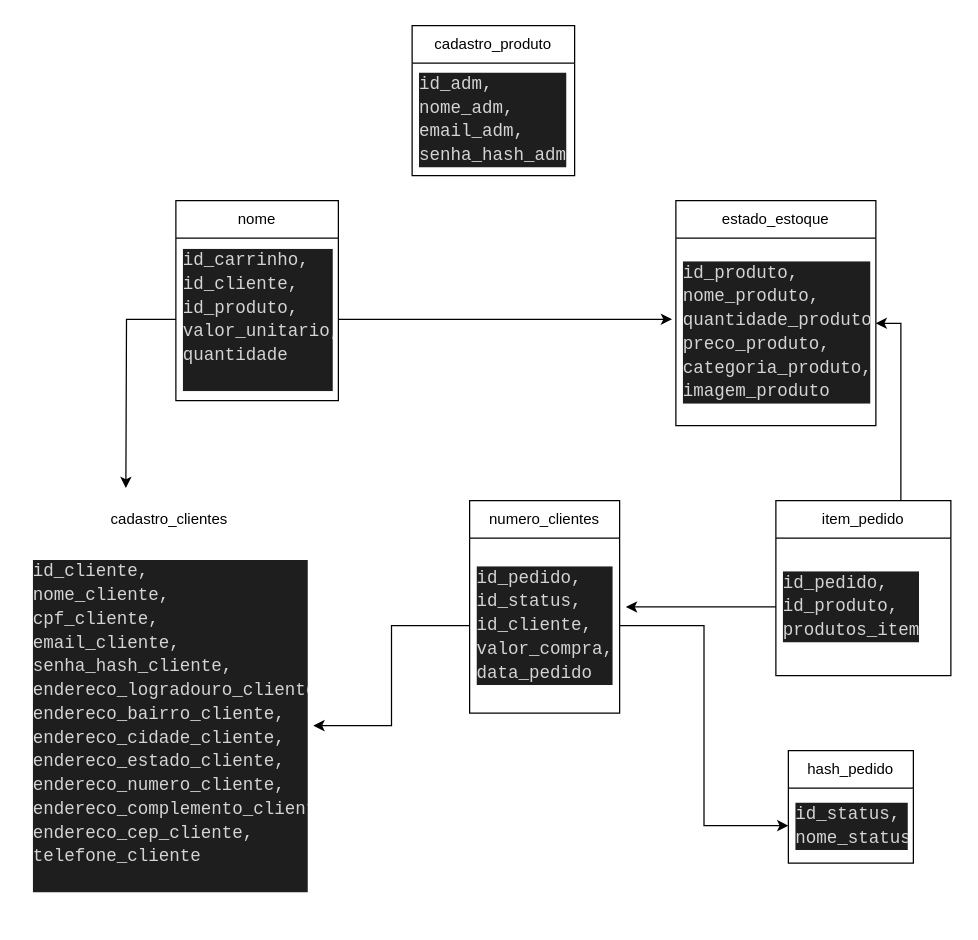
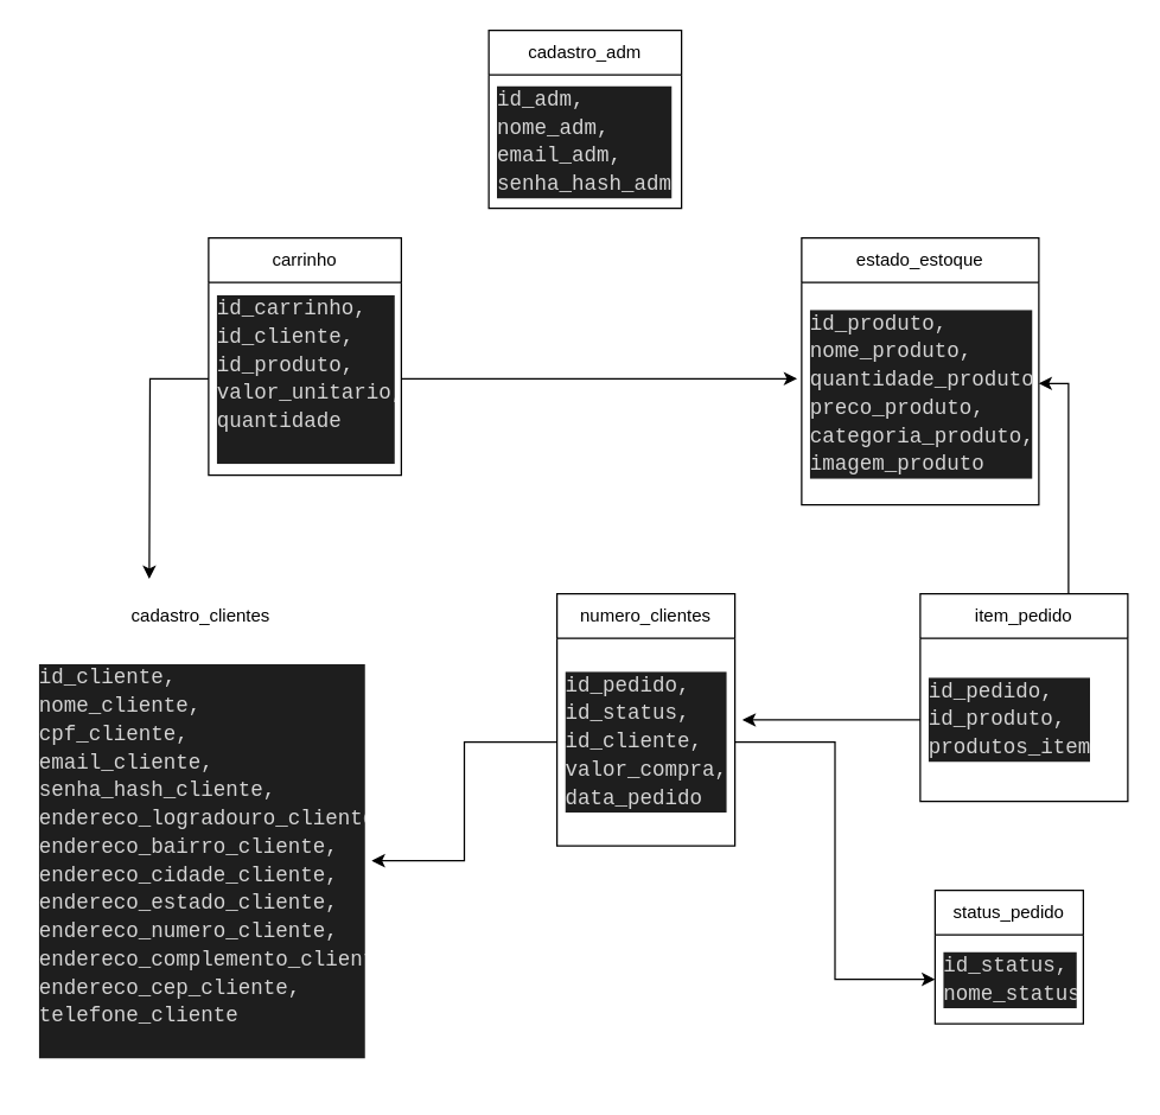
  <mxCell id="0" />
  <mxCell id="1" parent="0" />
  <mxCell id="2" value="cadastro_clientes" style="swimlane;fontStyle=0;childLayout=stackLayout;horizontal=1;startSize=30;horizontalStack=0;resizeParent=1;resizeParentMax=0;resizeLast=0;collapsible=1;marginBottom=0;whiteSpace=wrap;html=1;strokeColor=#FFFFFF;" vertex="1" parent="1"><mxGeometry x="20" y="400" width="230" height="330" as="geometry" /></mxCell>
  <mxCell id="3" value="&lt;div style=&quot;color: rgb(212, 212, 212); background-color: rgb(30, 30, 30); font-family: Consolas, &amp;quot;Courier New&amp;quot;, monospace; font-size: 14px; line-height: 19px; white-space: pre;&quot;&gt;&lt;div&gt;id_cliente,&lt;/div&gt;&lt;div&gt;nome_cliente,&lt;/div&gt;&lt;div&gt;cpf_cliente,&lt;/div&gt;&lt;div&gt;email_cliente,&lt;/div&gt;&lt;div&gt;senha_hash_cliente,&lt;/div&gt;&lt;div&gt;endereco_logradouro_cliente,&lt;/div&gt;&lt;div&gt;endereco_bairro_cliente,&lt;/div&gt;&lt;div&gt;endereco_cidade_cliente,&lt;/div&gt;&lt;div&gt;endereco_estado_cliente,&lt;/div&gt;&lt;div&gt;endereco_numero_cliente,&lt;/div&gt;&lt;div&gt;endereco_complemento_cliente,&lt;/div&gt;&lt;div&gt;endereco_cep_cliente,&lt;/div&gt;&lt;div&gt;telefone_cliente&lt;/div&gt;&lt;div&gt;&lt;br&gt;&lt;/div&gt;&lt;/div&gt;" style="text;strokeColor=none;fillColor=none;align=left;verticalAlign=middle;spacingLeft=4;spacingRight=4;overflow=hidden;points=[[0,0.5],[1,0.5]];portConstraint=eastwest;rotatable=0;whiteSpace=wrap;html=1;" vertex="1" parent="2"><mxGeometry y="30" width="230" height="300" as="geometry" /></mxCell>
- <mxCell id="4" value="cadastro_produto" style="swimlane;fontStyle=0;childLayout=stackLayout;horizontal=1;startSize=30;horizontalStack=0;resizeParent=1;resizeParentMax=0;resizeLast=0;collapsible=1;marginBottom=0;whiteSpace=wrap;html=1;" vertex="1" parent="1"><mxGeometry x="329" y="20" width="130" height="120" as="geometry" /></mxCell>
+ <mxCell id="4" value="cadastro_adm" style="swimlane;fontStyle=0;childLayout=stackLayout;horizontal=1;startSize=30;horizontalStack=0;resizeParent=1;resizeParentMax=0;resizeLast=0;collapsible=1;marginBottom=0;whiteSpace=wrap;html=1;" vertex="1" parent="1"><mxGeometry x="329" y="20" width="130" height="120" as="geometry" /></mxCell>
  <mxCell id="5" value="&lt;div style=&quot;color: rgb(212, 212, 212); background-color: rgb(30, 30, 30); font-family: Consolas, &amp;quot;Courier New&amp;quot;, monospace; font-size: 14px; line-height: 19px; white-space: pre;&quot;&gt;&lt;div&gt;id_adm,&lt;/div&gt;&lt;div&gt;nome_adm,&lt;/div&gt;&lt;div&gt;email_adm,&lt;/div&gt;&lt;div&gt;senha_hash_adm&lt;/div&gt;&lt;/div&gt;" style="text;strokeColor=none;fillColor=none;align=left;verticalAlign=middle;spacingLeft=4;spacingRight=4;overflow=hidden;points=[[0,0.5],[1,0.5]];portConstraint=eastwest;rotatable=0;whiteSpace=wrap;html=1;" vertex="1" parent="4"><mxGeometry y="30" width="130" height="90" as="geometry" /></mxCell>
  <mxCell id="6" value="estado_estoque" style="swimlane;fontStyle=0;childLayout=stackLayout;horizontal=1;startSize=30;horizontalStack=0;resizeParent=1;resizeParentMax=0;resizeLast=0;collapsible=1;marginBottom=0;whiteSpace=wrap;html=1;" vertex="1" parent="1"><mxGeometry x="540" y="160" width="160" height="180" as="geometry" /></mxCell>
  <mxCell id="7" value="&lt;div style=&quot;color: rgb(212, 212, 212); background-color: rgb(30, 30, 30); font-family: Consolas, &amp;quot;Courier New&amp;quot;, monospace; font-size: 14px; line-height: 19px; white-space: pre;&quot;&gt;&lt;div&gt;id_produto,&lt;/div&gt;&lt;div&gt;nome_produto,&lt;/div&gt;&lt;div&gt;quantidade_produto,&lt;/div&gt;&lt;div&gt;preco_produto,&lt;/div&gt;&lt;div&gt;categoria_produto,&lt;/div&gt;&lt;div&gt;imagem_produto&lt;/div&gt;&lt;/div&gt;" style="text;strokeColor=none;fillColor=none;align=left;verticalAlign=middle;spacingLeft=4;spacingRight=4;overflow=hidden;points=[[0,0.5],[1,0.5]];portConstraint=eastwest;rotatable=0;whiteSpace=wrap;html=1;" vertex="1" parent="6"><mxGeometry y="30" width="160" height="150" as="geometry" /></mxCell>
  <mxCell id="8" value="item_pedido" style="swimlane;fontStyle=0;childLayout=stackLayout;horizontal=1;startSize=30;horizontalStack=0;resizeParent=1;resizeParentMax=0;resizeLast=0;collapsible=1;marginBottom=0;whiteSpace=wrap;html=1;" vertex="1" parent="1"><mxGeometry x="620" y="400" width="140" height="140" as="geometry" /></mxCell>
  <mxCell id="9" value="&lt;div style=&quot;color: rgb(212, 212, 212); background-color: rgb(30, 30, 30); font-family: Consolas, &amp;quot;Courier New&amp;quot;, monospace; font-size: 14px; line-height: 19px; white-space: pre;&quot;&gt;&lt;div&gt;id_pedido,&lt;/div&gt;&lt;div&gt;id_produto,&lt;/div&gt;&lt;div&gt;produtos_item&lt;/div&gt;&lt;/div&gt;" style="text;strokeColor=none;fillColor=none;align=left;verticalAlign=middle;spacingLeft=4;spacingRight=4;overflow=hidden;points=[[0,0.5],[1,0.5]];portConstraint=eastwest;rotatable=0;whiteSpace=wrap;html=1;" vertex="1" parent="8"><mxGeometry y="30" width="140" height="110" as="geometry" /></mxCell>
  <mxCell id="10" value="numero_clientes" style="swimlane;fontStyle=0;childLayout=stackLayout;horizontal=1;startSize=30;horizontalStack=0;resizeParent=1;resizeParentMax=0;resizeLast=0;collapsible=1;marginBottom=0;whiteSpace=wrap;html=1;" vertex="1" parent="1"><mxGeometry x="375" y="400" width="120" height="170" as="geometry" /></mxCell>
  <mxCell id="11" value="&lt;div style=&quot;color: rgb(212, 212, 212); background-color: rgb(30, 30, 30); font-family: Consolas, &amp;quot;Courier New&amp;quot;, monospace; font-size: 14px; line-height: 19px; white-space: pre;&quot;&gt;&lt;div&gt;id_pedido,&lt;/div&gt;&lt;div&gt;id_status,&lt;/div&gt;&lt;div&gt;id_cliente,&lt;/div&gt;&lt;div&gt;valor_compra,&lt;/div&gt;&lt;div&gt;data_pedido&lt;/div&gt;&lt;/div&gt;" style="text;strokeColor=none;fillColor=none;align=left;verticalAlign=middle;spacingLeft=4;spacingRight=4;overflow=hidden;points=[[0,0.5],[1,0.5]];portConstraint=eastwest;rotatable=0;whiteSpace=wrap;html=1;" vertex="1" parent="10"><mxGeometry y="30" width="120" height="140" as="geometry" /></mxCell>
- <mxCell id="12" value="hash_pedido" style="swimlane;fontStyle=0;childLayout=stackLayout;horizontal=1;startSize=30;horizontalStack=0;resizeParent=1;resizeParentMax=0;resizeLast=0;collapsible=1;marginBottom=0;whiteSpace=wrap;html=1;" vertex="1" parent="1"><mxGeometry x="630" y="600" width="100" height="90" as="geometry" /></mxCell>
+ <mxCell id="12" value="status_pedido" style="swimlane;fontStyle=0;childLayout=stackLayout;horizontal=1;startSize=30;horizontalStack=0;resizeParent=1;resizeParentMax=0;resizeLast=0;collapsible=1;marginBottom=0;whiteSpace=wrap;html=1;" vertex="1" parent="1"><mxGeometry x="630" y="600" width="100" height="90" as="geometry" /></mxCell>
  <mxCell id="13" value="&lt;div style=&quot;color: rgb(212, 212, 212); background-color: rgb(30, 30, 30); font-family: Consolas, &amp;quot;Courier New&amp;quot;, monospace; font-size: 14px; line-height: 19px; white-space: pre;&quot;&gt;&lt;div&gt;id_status,&lt;/div&gt;&lt;div&gt;nome_status&lt;/div&gt;&lt;/div&gt;" style="text;strokeColor=none;fillColor=none;align=left;verticalAlign=middle;spacingLeft=4;spacingRight=4;overflow=hidden;points=[[0,0.5],[1,0.5]];portConstraint=eastwest;rotatable=0;whiteSpace=wrap;html=1;" vertex="1" parent="12"><mxGeometry y="30" width="100" height="60" as="geometry" /></mxCell>
- <mxCell id="14" value="nome" style="swimlane;fontStyle=0;childLayout=stackLayout;horizontal=1;startSize=30;horizontalStack=0;resizeParent=1;resizeParentMax=0;resizeLast=0;collapsible=1;marginBottom=0;whiteSpace=wrap;html=1;" vertex="1" parent="1"><mxGeometry x="140" y="160" width="130" height="160" as="geometry" /></mxCell>
+ <mxCell id="14" value="carrinho" style="swimlane;fontStyle=0;childLayout=stackLayout;horizontal=1;startSize=30;horizontalStack=0;resizeParent=1;resizeParentMax=0;resizeLast=0;collapsible=1;marginBottom=0;whiteSpace=wrap;html=1;" vertex="1" parent="1"><mxGeometry x="140" y="160" width="130" height="160" as="geometry" /></mxCell>
  <mxCell id="15" style="edgeStyle=orthogonalEdgeStyle;rounded=0;orthogonalLoop=1;jettySize=auto;html=1;" edge="1" parent="14" source="16"><mxGeometry relative="1" as="geometry"><mxPoint x="-40" y="230" as="targetPoint" /></mxGeometry></mxCell>
  <mxCell id="16" value="&lt;div style=&quot;color: rgb(212, 212, 212); background-color: rgb(30, 30, 30); font-family: Consolas, &amp;quot;Courier New&amp;quot;, monospace; font-size: 14px; line-height: 19px; white-space: pre;&quot;&gt;&lt;div&gt;id_carrinho,&lt;/div&gt;&lt;div&gt;id_cliente,&lt;/div&gt;&lt;div&gt;id_produto,&lt;/div&gt;&lt;div&gt;valor_unitario,&lt;/div&gt;&lt;div&gt;quantidade&lt;/div&gt;&lt;br&gt;&lt;/div&gt;" style="text;strokeColor=none;fillColor=none;align=left;verticalAlign=middle;spacingLeft=4;spacingRight=4;overflow=hidden;points=[[0,0.5],[1,0.5]];portConstraint=eastwest;rotatable=0;whiteSpace=wrap;html=1;" vertex="1" parent="14"><mxGeometry y="30" width="130" height="130" as="geometry" /></mxCell>
  <mxCell id="17" style="edgeStyle=orthogonalEdgeStyle;rounded=0;orthogonalLoop=1;jettySize=auto;html=1;entryX=-0.019;entryY=0.433;entryDx=0;entryDy=0;entryPerimeter=0;" edge="1" parent="1" source="16" target="7"><mxGeometry relative="1" as="geometry" /></mxCell>
  <mxCell id="18" style="edgeStyle=orthogonalEdgeStyle;rounded=0;orthogonalLoop=1;jettySize=auto;html=1;entryX=1;entryY=0.5;entryDx=0;entryDy=0;" edge="1" parent="1" source="11" target="3"><mxGeometry relative="1" as="geometry" /></mxCell>
  <mxCell id="19" style="edgeStyle=orthogonalEdgeStyle;rounded=0;orthogonalLoop=1;jettySize=auto;html=1;entryX=0;entryY=0.5;entryDx=0;entryDy=0;" edge="1" parent="1" source="11" target="13"><mxGeometry relative="1" as="geometry" /></mxCell>
  <mxCell id="20" style="edgeStyle=orthogonalEdgeStyle;rounded=0;orthogonalLoop=1;jettySize=auto;html=1;entryX=0.999;entryY=0.454;entryDx=0;entryDy=0;entryPerimeter=0;" edge="1" parent="1" source="8" target="7"><mxGeometry relative="1" as="geometry"><Array as="points"><mxPoint x="720" y="258" /></Array></mxGeometry></mxCell>
  <mxCell id="21" style="edgeStyle=orthogonalEdgeStyle;rounded=0;orthogonalLoop=1;jettySize=auto;html=1;entryX=1.042;entryY=0.393;entryDx=0;entryDy=0;entryPerimeter=0;" edge="1" parent="1" source="9" target="11"><mxGeometry relative="1" as="geometry" /></mxCell>
